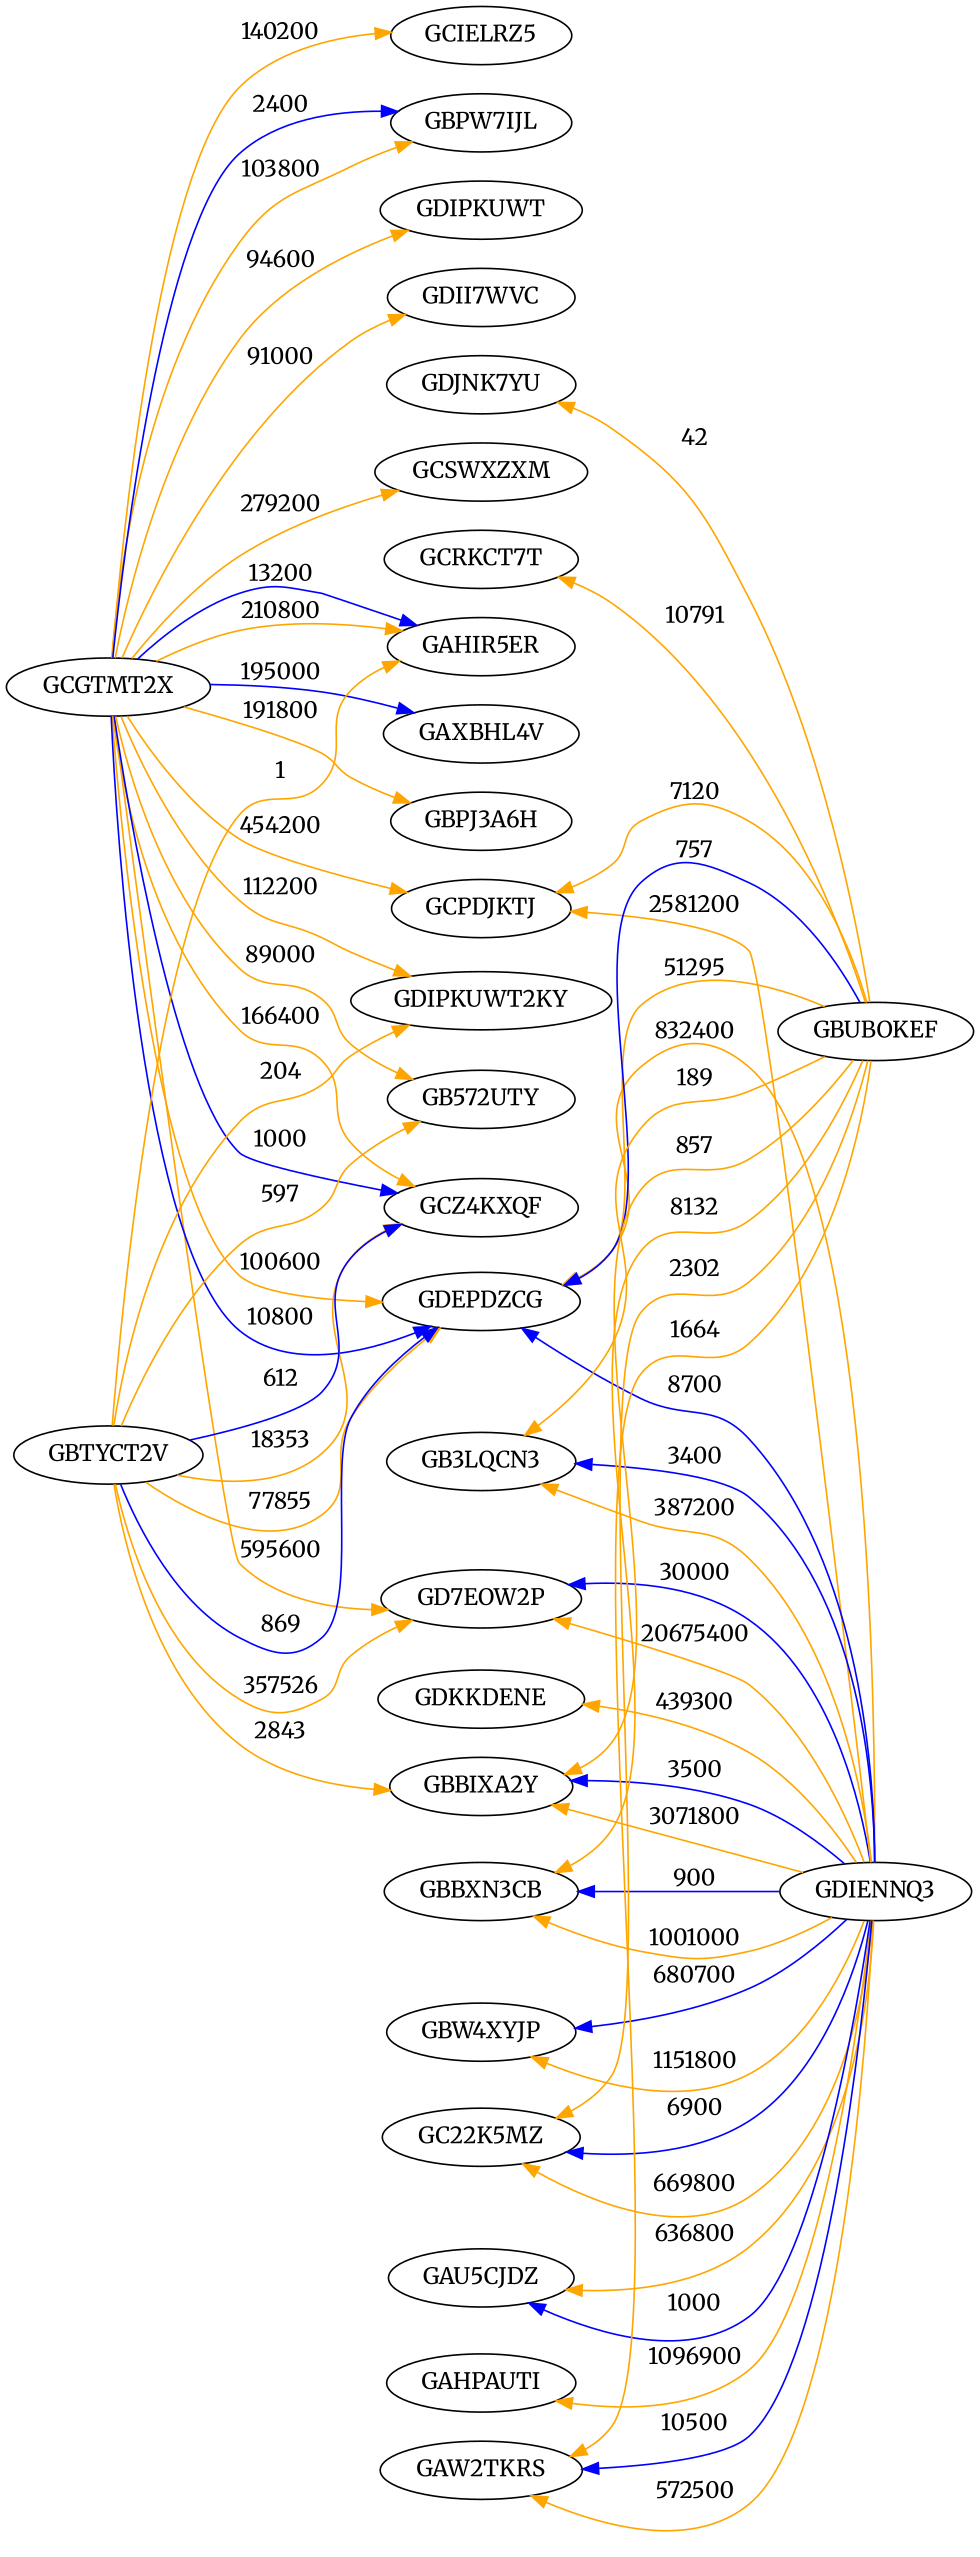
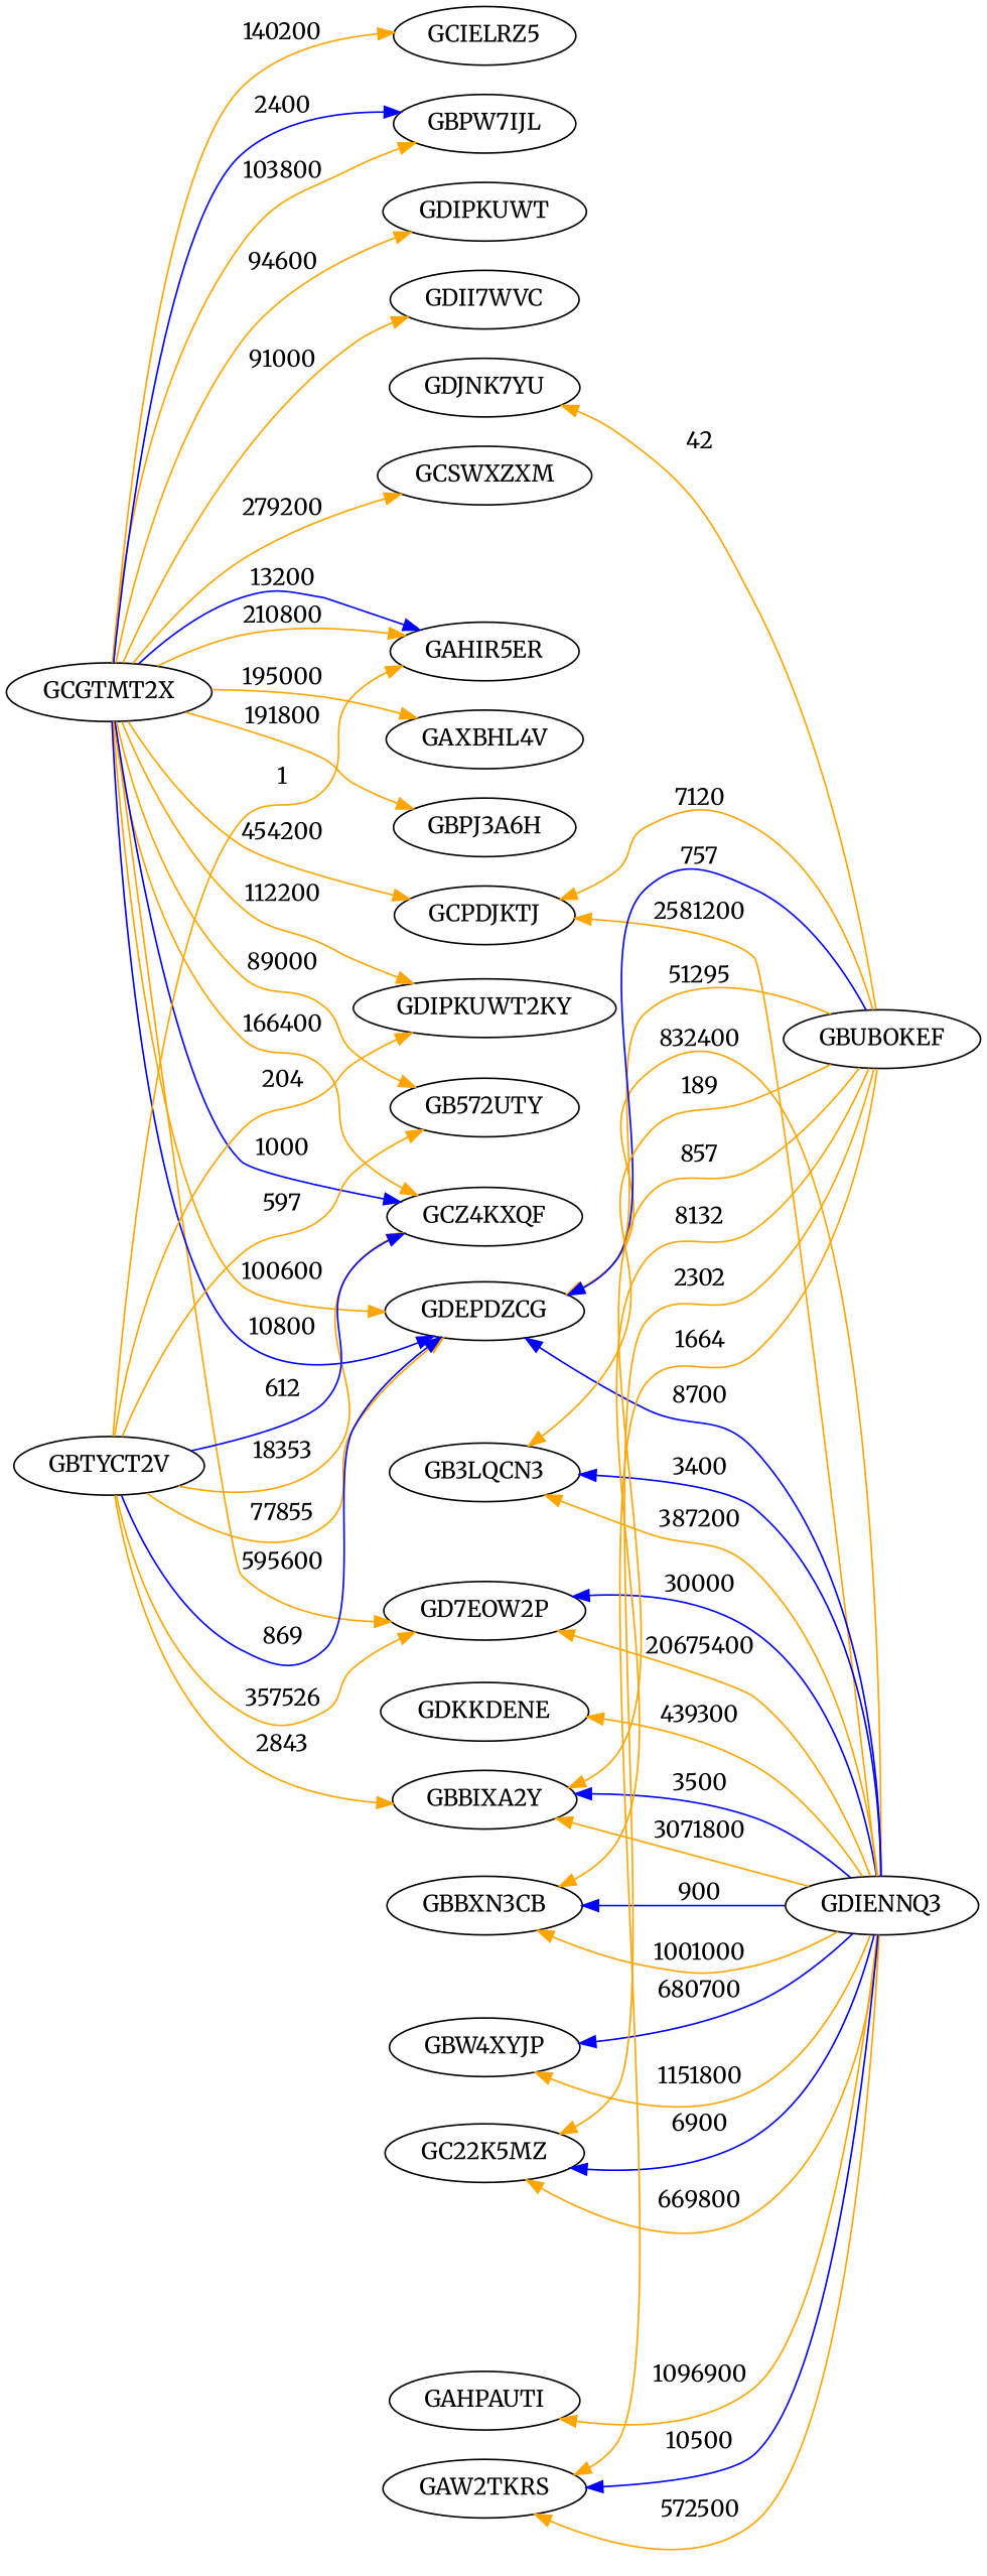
  digraph {
    fontname=Merriweather
    rankdir=LR
    node [fontname=Merriweather]
    edge [color=orange fontname=Merriweather]
    GCGTMT2X
    GBTYCT2V
    GDIENNQ3
    GBUBOKEF
    GD7EOW2P
    GCPDJKTJ
    GCSWXZXM
    GAHIR5ER
    GAXBHL4V
    n10 [label=GBPJ3A6H]
    GCZ4KXQF
    GCIELRZ5
    n13 [label=GDIPKUWT2KY]
    GBPW7IJL
    GDEPDZCG
    GDIPKUWT
    GDII7WVC
    GB572UTY
    GBBIXA2Y
    GBW4XYJP
    GAHPAUTI
    GBBXN3CB
    GC22K5MZ
-   GAU5CJDZ
    GAW2TKRS
    GDKKDENE
    GB3LQCN3
-   GCRKCT7T
    GDJNK7YU
    subgraph sub_1 {
      rank=source
      GCGTMT2X
      GBTYCT2V
    }
    subgraph sub_2 {
      rank=sink
      GDIENNQ3
      GBUBOKEF
    }
    GCGTMT2X -> GD7EOW2P [label=595600]
    GCGTMT2X -> GCPDJKTJ [label=454200]
    GCGTMT2X -> GCSWXZXM [label=279200]
    GCGTMT2X -> GAHIR5ER [label=210800]
    GCGTMT2X -> GAHIR5ER [color=blue label=13200]
-   GCGTMT2X -> GAXBHL4V [color=blue label=195000]
+   GCGTMT2X -> GAXBHL4V [label=195000]
    GCGTMT2X -> n10 [label=191800]
    GCGTMT2X -> GCZ4KXQF [label=166400]
    GCGTMT2X -> GCZ4KXQF [color=blue label=1000]
    GCGTMT2X -> GCIELRZ5 [label=140200]
    GCGTMT2X -> n13 [label=112200]
    GCGTMT2X -> GBPW7IJL [label=103800]
    GCGTMT2X -> GBPW7IJL [color=blue label=2400]
    GCGTMT2X -> GDEPDZCG [label=100600]
    GCGTMT2X -> GDEPDZCG [color=blue label=10800]
    GCGTMT2X -> GDIPKUWT [label=94600]
    GCGTMT2X -> GDII7WVC [label=91000]
    GCGTMT2X -> GB572UTY [label=89000]
    GBTYCT2V -> GD7EOW2P [label=357526]
    GBTYCT2V -> GAHIR5ER [label=1]
    GBTYCT2V -> GCZ4KXQF [label=18353]
    GBTYCT2V -> GCZ4KXQF [color=blue label=612]
    GBTYCT2V -> n13 [label=204]
    GBTYCT2V -> GDEPDZCG [label=77855]
    GBTYCT2V -> GDEPDZCG [color=blue label=869]
    GBTYCT2V -> GB572UTY [label=597]
    GBTYCT2V -> GBBIXA2Y [label=2843]
    GDIENNQ3 -> GD7EOW2P [label=20675400]
    GDIENNQ3 -> GD7EOW2P [color=blue label=30000]
    GDIENNQ3 -> GCPDJKTJ [label=2581200]
    GDIENNQ3 -> GDEPDZCG [label=832400]
    GDIENNQ3 -> GDEPDZCG [color=blue label=8700]
    GDIENNQ3 -> GBBIXA2Y [label=3071800]
    GDIENNQ3 -> GBBIXA2Y [color=blue label=3500]
    GDIENNQ3 -> GBW4XYJP [label=1151800]
    GDIENNQ3 -> GBW4XYJP [color=blue label=680700]
    GDIENNQ3 -> GAHPAUTI [label=1096900]
    GDIENNQ3 -> GBBXN3CB [label=1001000]
    GDIENNQ3 -> GBBXN3CB [color=blue label=900]
    GDIENNQ3 -> GC22K5MZ [label=669800]
    GDIENNQ3 -> GC22K5MZ [color=blue label=6900]
-   GDIENNQ3 -> GAU5CJDZ [label=636800]
-   GDIENNQ3 -> GAU5CJDZ [color=blue label=1000]
    GDIENNQ3 -> GAW2TKRS [label=572500]
    GDIENNQ3 -> GAW2TKRS [color=blue label=10500]
    GDIENNQ3 -> GDKKDENE [label=439300]
    GDIENNQ3 -> GB3LQCN3 [label=387200]
    GDIENNQ3 -> GB3LQCN3 [color=blue label=3400]
    GBUBOKEF -> GCPDJKTJ [label=7120]
    GBUBOKEF -> GDEPDZCG [label=51295]
    GBUBOKEF -> GDEPDZCG [color=blue label=757]
    GBUBOKEF -> GBBIXA2Y [label=857]
    GBUBOKEF -> GBBXN3CB [label=8132]
    GBUBOKEF -> GC22K5MZ [label=2302]
    GBUBOKEF -> GAW2TKRS [label=1664]
    GBUBOKEF -> GB3LQCN3 [label=189]
-   GBUBOKEF -> GCRKCT7T [label=10791]
    GBUBOKEF -> GDJNK7YU [label=42]
  }
